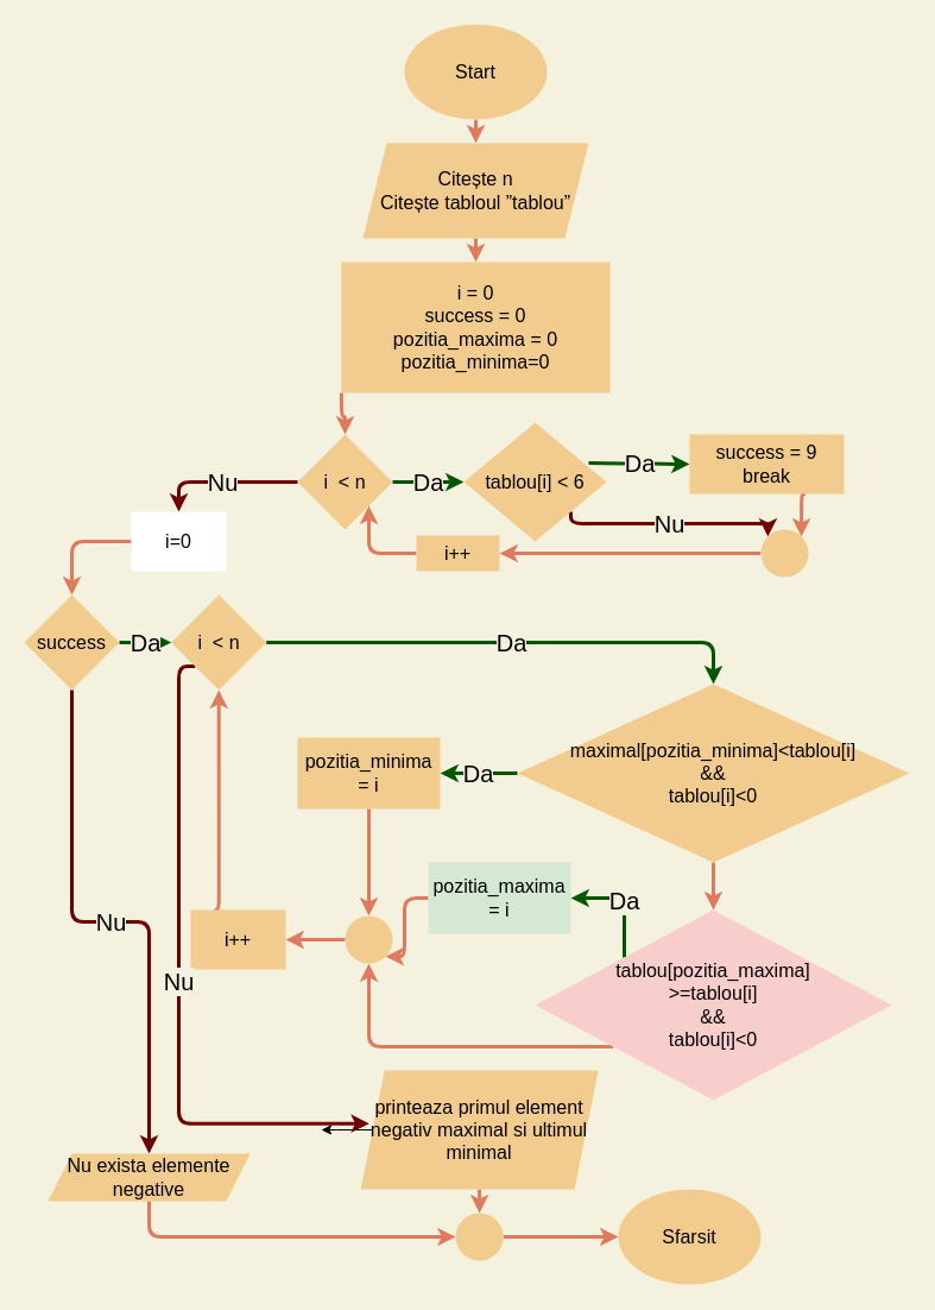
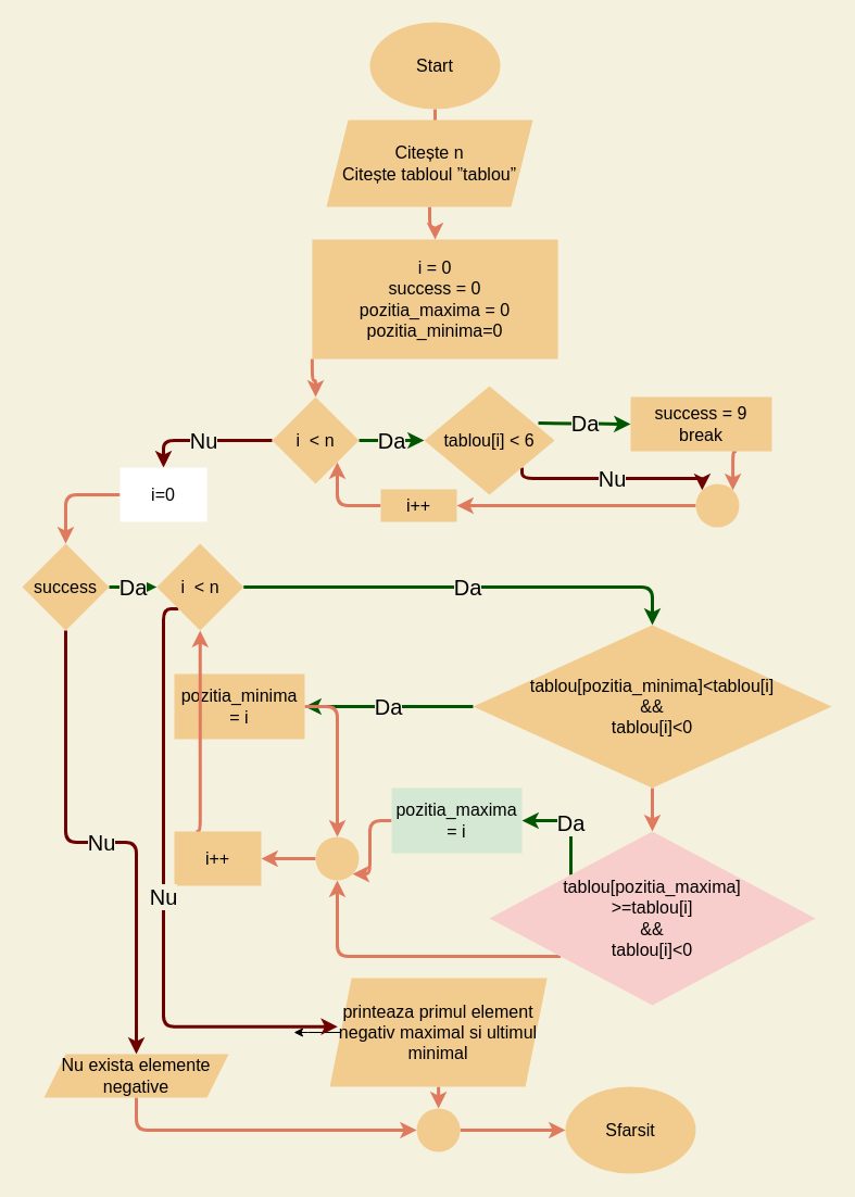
  <mxCell id="0" />
  <mxCell id="1" parent="0" />
  <mxCell id="2" value="" style="edgeStyle=orthogonalEdgeStyle;curved=0;orthogonalLoop=1;jettySize=auto;html=1;strokeWidth=3;fillColor=#F2CC8F;strokeColor=#E07A5F;labelBackgroundColor=#F4F1DE;fontColor=#000000;" parent="1" source="3" target="6" edge="1"><mxGeometry relative="1" as="geometry" /></mxCell>
  <mxCell id="3" value="&lt;font style=&quot;font-size: 16px;&quot;&gt;Start&lt;/font&gt;" style="ellipse;whiteSpace=wrap;html=1;strokeColor=none;fontSize=16;fillColor=#F2CC8F;fontColor=#000000;" parent="1" vertex="1"><mxGeometry x="340" y="20" width="120" height="80" as="geometry" /></mxCell>
  <mxCell id="4" style="edgeStyle=orthogonalEdgeStyle;orthogonalLoop=1;jettySize=auto;html=1;entryX=0.5;entryY=0;entryDx=0;entryDy=0;strokeColor=none;fontSize=16;labelBackgroundColor=#F4F1DE;fontColor=#000000;" parent="1" source="6" target="9" edge="1"><mxGeometry relative="1" as="geometry" /></mxCell>
  <mxCell id="5" style="edgeStyle=orthogonalEdgeStyle;curved=0;orthogonalLoop=1;jettySize=auto;html=1;entryX=0.5;entryY=0;entryDx=0;entryDy=0;strokeColor=#E07A5F;strokeWidth=3;fillColor=#F2CC8F;labelBackgroundColor=#F4F1DE;fontColor=#000000;" parent="1" source="6" target="9" edge="1"><mxGeometry relative="1" as="geometry" /></mxCell>
- <mxCell id="6" value="&lt;span style=&quot;font-size: 16px;&quot;&gt;Citește n&lt;br style=&quot;font-size: 16px;&quot;&gt;Citește tabloul ”tablou”&lt;br style=&quot;font-size: 16px;&quot;&gt;&lt;/span&gt;" style="shape=parallelogram;perimeter=parallelogramPerimeter;whiteSpace=wrap;html=1;fixedSize=1;strokeColor=none;fontSize=16;fillColor=#F2CC8F;fontColor=#000000;" parent="1" vertex="1"><mxGeometry x="305" y="120" width="190" height="80" as="geometry" /></mxCell>
+ <mxCell id="6" value="&lt;span style=&quot;font-size: 16px;&quot;&gt;Citește n&lt;br style=&quot;font-size: 16px;&quot;&gt;Citește tabloul ”tablou”&lt;br style=&quot;font-size: 16px;&quot;&gt;&lt;/span&gt;" style="shape=parallelogram;perimeter=parallelogramPerimeter;whiteSpace=wrap;html=1;fixedSize=1;strokeColor=none;fontSize=16;fillColor=#F2CC8F;fontColor=#000000;" parent="1" vertex="1"><mxGeometry x="300" y="110" width="190" height="80" as="geometry" /></mxCell>
  <mxCell id="7" style="edgeStyle=orthogonalEdgeStyle;orthogonalLoop=1;jettySize=auto;html=1;exitX=0.25;exitY=1;exitDx=0;exitDy=0;entryX=0.5;entryY=0;entryDx=0;entryDy=0;strokeColor=none;fontSize=16;labelBackgroundColor=#F4F1DE;fontColor=#000000;" parent="1" source="9" target="30" edge="1"><mxGeometry relative="1" as="geometry" /></mxCell>
  <mxCell id="8" style="edgeStyle=orthogonalEdgeStyle;curved=0;orthogonalLoop=1;jettySize=auto;html=1;exitX=0;exitY=1;exitDx=0;exitDy=0;strokeColor=#E07A5F;strokeWidth=3;fillColor=#F2CC8F;labelBackgroundColor=#F4F1DE;fontColor=#000000;" parent="1" source="9" target="30" edge="1"><mxGeometry relative="1" as="geometry" /></mxCell>
  <mxCell id="9" value="&lt;font style=&quot;font-size: 16px&quot;&gt;i = 0&lt;br style=&quot;font-size: 16px&quot;&gt;success = 0&lt;br&gt;pozitia_maxima = 0&lt;br&gt;pozitia_minima=0&lt;br&gt;&lt;/font&gt;" style="whiteSpace=wrap;html=1;strokeColor=none;fontSize=16;fillColor=#F2CC8F;fontColor=#000000;" parent="1" vertex="1"><mxGeometry x="286.88" y="220" width="226.25" height="110" as="geometry" /></mxCell>
  <mxCell id="10" value="Da" style="edgeStyle=orthogonalEdgeStyle;curved=0;orthogonalLoop=1;jettySize=auto;html=1;strokeColor=#005700;strokeWidth=3;fillColor=#008a00;fontSize=20;labelBackgroundColor=#F4F1DE;fontColor=#000000;" parent="1" source="12" target="17" edge="1"><mxGeometry relative="1" as="geometry" /></mxCell>
  <mxCell id="11" style="edgeStyle=orthogonalEdgeStyle;curved=0;orthogonalLoop=1;jettySize=auto;html=1;exitX=0.5;exitY=1;exitDx=0;exitDy=0;entryX=0.5;entryY=0;entryDx=0;entryDy=0;strokeColor=#E07A5F;strokeWidth=3;fillColor=#F2CC8F;fontSize=20;labelBackgroundColor=#F4F1DE;fontColor=#000000;" parent="1" source="12" target="15" edge="1"><mxGeometry relative="1" as="geometry" /></mxCell>
- <mxCell id="12" value="&lt;font style=&quot;font-size: 16px;&quot;&gt;maximal[pozitia_minima]&amp;lt;tablou[i]&lt;br style=&quot;font-size: 16px;&quot;&gt;&amp;amp;&amp;amp;&lt;br style=&quot;font-size: 16px;&quot;&gt;tablou[i]&amp;lt;0&lt;/font&gt;" style="rhombus;whiteSpace=wrap;html=1;strokeColor=none;fontSize=16;fillColor=#F2CC8F;fontColor=#000000;" parent="1" vertex="1"><mxGeometry x="435" y="575" width="330" height="150" as="geometry" /></mxCell>
+ <mxCell id="12" value="&lt;font style=&quot;font-size: 16px;&quot;&gt;tablou[pozitia_minima]&amp;lt;tablou[i]&lt;br style=&quot;font-size: 16px;&quot;&gt;&amp;amp;&amp;amp;&lt;br style=&quot;font-size: 16px;&quot;&gt;tablou[i]&amp;lt;0&lt;/font&gt;" style="rhombus;whiteSpace=wrap;html=1;strokeColor=none;fontSize=16;fillColor=#F2CC8F;fontColor=#000000;" parent="1" vertex="1"><mxGeometry x="435" y="575" width="330" height="150" as="geometry" /></mxCell>
  <mxCell id="13" value="Da" style="edgeStyle=orthogonalEdgeStyle;curved=0;orthogonalLoop=1;jettySize=auto;html=1;strokeColor=#005700;strokeWidth=3;fillColor=#008a00;fontSize=20;labelBackgroundColor=#F4F1DE;fontColor=#000000;exitX=0;exitY=0;exitDx=0;exitDy=0;entryX=1;entryY=0.5;entryDx=0;entryDy=0;" parent="1" source="15" target="19" edge="1"><mxGeometry relative="1" as="geometry"><Array as="points"><mxPoint x="525" y="755" /></Array></mxGeometry></mxCell>
  <mxCell id="14" style="edgeStyle=orthogonalEdgeStyle;curved=0;orthogonalLoop=1;jettySize=auto;html=1;strokeColor=#E07A5F;strokeWidth=3;fillColor=#F2CC8F;fontSize=20;entryX=0.5;entryY=1;entryDx=0;entryDy=0;labelBackgroundColor=#F4F1DE;fontColor=#000000;" parent="1" source="15" target="21" edge="1"><mxGeometry relative="1" as="geometry"><mxPoint x="310" y="940.46" as="targetPoint" /><Array as="points"><mxPoint x="310" y="880" /></Array></mxGeometry></mxCell>
  <mxCell id="15" value="&lt;font style=&quot;font-size: 16px;&quot;&gt;tablou[pozitia_maxima]&lt;br style=&quot;font-size: 16px;&quot;&gt;&amp;gt;=tablou[i]&lt;br style=&quot;font-size: 16px;&quot;&gt;&amp;amp;&amp;amp;&lt;br style=&quot;font-size: 16px;&quot;&gt;tablou[i]&amp;lt;0&lt;/font&gt;" style="rhombus;whiteSpace=wrap;html=1;strokeColor=none;fontSize=16;fillColor=#f8cecc;fontColor=#000000;" parent="1" vertex="1"><mxGeometry x="450" y="765" width="300" height="160" as="geometry" /></mxCell>
  <mxCell id="16" style="edgeStyle=orthogonalEdgeStyle;curved=0;orthogonalLoop=1;jettySize=auto;html=1;entryX=0.5;entryY=0;entryDx=0;entryDy=0;strokeColor=#E07A5F;strokeWidth=3;fillColor=#F2CC8F;fontSize=20;labelBackgroundColor=#F4F1DE;fontColor=#000000;" parent="1" source="17" target="21" edge="1"><mxGeometry relative="1" as="geometry" /></mxCell>
- <mxCell id="17" value="pozitia_minima = i" style="whiteSpace=wrap;html=1;strokeColor=none;fontSize=16;fillColor=#F2CC8F;fontColor=#000000;" parent="1" vertex="1"><mxGeometry x="250" y="620" width="120" height="60" as="geometry" /></mxCell>
+ <mxCell id="17" value="pozitia_minima = i" style="whiteSpace=wrap;html=1;strokeColor=none;fontSize=16;fillColor=#F2CC8F;fontColor=#000000;" parent="1" vertex="1"><mxGeometry x="160" y="620" width="120" height="60" as="geometry" /></mxCell>
  <mxCell id="18" style="edgeStyle=orthogonalEdgeStyle;curved=0;orthogonalLoop=1;jettySize=auto;html=1;entryX=1;entryY=1;entryDx=0;entryDy=0;strokeColor=#E07A5F;strokeWidth=3;fillColor=#F2CC8F;fontSize=20;labelBackgroundColor=#F4F1DE;fontColor=#000000;" parent="1" source="19" target="21" edge="1"><mxGeometry relative="1" as="geometry" /></mxCell>
  <mxCell id="19" value="pozitia_maxima = i" style="whiteSpace=wrap;html=1;strokeColor=none;fontSize=16;fillColor=#d5e8d4;fontColor=#000000;" parent="1" vertex="1"><mxGeometry x="360" y="725" width="120" height="60" as="geometry" /></mxCell>
  <mxCell id="20" style="edgeStyle=orthogonalEdgeStyle;curved=0;orthogonalLoop=1;jettySize=auto;html=1;entryX=1;entryY=0.5;entryDx=0;entryDy=0;strokeColor=#E07A5F;strokeWidth=3;fillColor=#F2CC8F;fontSize=20;labelBackgroundColor=#F4F1DE;fontColor=#000000;" parent="1" source="21" target="23" edge="1"><mxGeometry relative="1" as="geometry" /></mxCell>
  <mxCell id="21" value="" style="ellipse;whiteSpace=wrap;html=1;aspect=fixed;strokeColor=none;fontSize=16;fillColor=#F2CC8F;fontColor=#000000;" parent="1" vertex="1"><mxGeometry x="290" y="770" width="40" height="40" as="geometry" /></mxCell>
  <mxCell id="22" style="edgeStyle=orthogonalEdgeStyle;curved=0;orthogonalLoop=1;jettySize=auto;html=1;strokeColor=#E07A5F;strokeWidth=3;fillColor=#F2CC8F;fontSize=20;labelBackgroundColor=#F4F1DE;entryX=0.5;entryY=1;entryDx=0;entryDy=0;fontColor=#000000;exitX=0.25;exitY=0;exitDx=0;exitDy=0;" parent="1" source="23" target="47" edge="1"><mxGeometry relative="1" as="geometry"><Array as="points"><mxPoint x="180" y="765" /><mxPoint x="184" y="765" /></Array><mxPoint x="184" y="620" as="targetPoint" /><mxPoint x="210" y="700" as="sourcePoint" /></mxGeometry></mxCell>
  <mxCell id="23" value="&lt;font style=&quot;font-size: 16px;&quot;&gt;i++&lt;/font&gt;" style="whiteSpace=wrap;html=1;strokeColor=none;fontSize=16;fillColor=#F2CC8F;fontColor=#000000;" parent="1" vertex="1"><mxGeometry x="160" y="765" width="80" height="50" as="geometry" /></mxCell>
  <mxCell id="24" style="edgeStyle=orthogonalEdgeStyle;curved=0;orthogonalLoop=1;jettySize=auto;html=1;entryX=0.5;entryY=0;entryDx=0;entryDy=0;strokeColor=#E07A5F;strokeWidth=3;fillColor=#F2CC8F;fontSize=20;labelBackgroundColor=#F4F1DE;fontColor=#000000;" parent="1" source="26" target="51" edge="1"><mxGeometry relative="1" as="geometry" /></mxCell>
  <mxCell id="25" style="edgeStyle=orthogonalEdgeStyle;rounded=0;orthogonalLoop=1;jettySize=auto;html=1;" edge="1" parent="1" source="26"><mxGeometry relative="1" as="geometry"><mxPoint x="270" y="950" as="targetPoint" /></mxGeometry></mxCell>
  <mxCell id="26" value="&lt;font style=&quot;font-size: 16px;&quot;&gt;printeaza primul element negativ maximal si ultimul minimal&lt;/font&gt;" style="shape=parallelogram;perimeter=parallelogramPerimeter;whiteSpace=wrap;html=1;fixedSize=1;strokeColor=none;fontSize=16;fillColor=#F2CC8F;fontColor=#000000;" parent="1" vertex="1"><mxGeometry x="303.13" y="900" width="200" height="100" as="geometry" /></mxCell>
  <mxCell id="27" value="&lt;font style=&quot;font-size: 16px;&quot;&gt;Sfarsit&lt;/font&gt;" style="ellipse;whiteSpace=wrap;html=1;strokeColor=none;fontSize=16;fillColor=#F2CC8F;fontColor=#000000;" parent="1" vertex="1"><mxGeometry x="520" y="1000" width="120" height="80" as="geometry" /></mxCell>
  <mxCell id="28" value="Da" style="edgeStyle=orthogonalEdgeStyle;curved=0;orthogonalLoop=1;jettySize=auto;html=1;entryX=0;entryY=0.5;entryDx=0;entryDy=0;strokeColor=#005700;strokeWidth=3;fillColor=#008a00;fontSize=20;labelBackgroundColor=#F4F1DE;fontColor=#000000;" parent="1" source="30" target="37" edge="1"><mxGeometry relative="1" as="geometry" /></mxCell>
  <mxCell id="29" value="Nu" style="edgeStyle=orthogonalEdgeStyle;curved=0;orthogonalLoop=1;jettySize=auto;html=1;entryX=0.5;entryY=0;entryDx=0;entryDy=0;strokeColor=#6F0000;strokeWidth=3;fillColor=#a20025;fontSize=20;labelBackgroundColor=#F4F1DE;fontColor=#000000;" parent="1" source="30" target="41" edge="1"><mxGeometry relative="1" as="geometry" /></mxCell>
  <mxCell id="30" value="&lt;font style=&quot;font-size: 16px;&quot;&gt;i&amp;nbsp; &amp;lt; n&lt;/font&gt;" style="rhombus;whiteSpace=wrap;html=1;strokeColor=none;fontSize=16;fillColor=#F2CC8F;fontColor=#000000;" parent="1" vertex="1"><mxGeometry x="250" y="365" width="80" height="80" as="geometry" /></mxCell>
  <mxCell id="31" style="edgeStyle=orthogonalEdgeStyle;curved=0;orthogonalLoop=1;jettySize=auto;html=1;entryX=1;entryY=1;entryDx=0;entryDy=0;strokeColor=#E07A5F;strokeWidth=3;fillColor=#F2CC8F;fontSize=20;labelBackgroundColor=#F4F1DE;fontColor=#000000;" parent="1" source="32" target="30" edge="1"><mxGeometry relative="1" as="geometry" /></mxCell>
  <mxCell id="32" value="&lt;font style=&quot;font-size: 16px;&quot;&gt;i++&lt;/font&gt;" style="whiteSpace=wrap;html=1;strokeColor=none;fontSize=16;fillColor=#F2CC8F;fontColor=#000000;" parent="1" vertex="1"><mxGeometry x="350" y="450" width="70" height="30" as="geometry" /></mxCell>
  <mxCell id="33" style="edgeStyle=orthogonalEdgeStyle;curved=0;orthogonalLoop=1;jettySize=auto;html=1;exitX=0.75;exitY=1;exitDx=0;exitDy=0;entryX=1;entryY=0;entryDx=0;entryDy=0;strokeColor=#E07A5F;strokeWidth=3;fillColor=#F2CC8F;fontSize=20;labelBackgroundColor=#F4F1DE;fontColor=#000000;" parent="1" source="34" target="39" edge="1"><mxGeometry relative="1" as="geometry" /></mxCell>
  <mxCell id="34" value="&lt;font style=&quot;font-size: 16px&quot;&gt;success = 9&lt;br style=&quot;font-size: 16px&quot;&gt;break&lt;/font&gt;" style="whiteSpace=wrap;html=1;strokeColor=none;fontSize=16;fillColor=#F2CC8F;fontColor=#000000;" parent="1" vertex="1"><mxGeometry x="580" y="365" width="130" height="50" as="geometry" /></mxCell>
  <mxCell id="35" value="Da" style="edgeStyle=orthogonalEdgeStyle;curved=0;orthogonalLoop=1;jettySize=auto;html=1;entryX=0;entryY=0.5;entryDx=0;entryDy=0;strokeColor=#005700;strokeWidth=3;fillColor=#008a00;fontSize=20;labelBackgroundColor=#F4F1DE;fontColor=#000000;" parent="1" target="34" edge="1"><mxGeometry relative="1" as="geometry"><mxPoint x="495" y="389" as="sourcePoint" /><mxPoint x="530" y="389" as="targetPoint" /></mxGeometry></mxCell>
  <mxCell id="36" value="Nu" style="edgeStyle=orthogonalEdgeStyle;curved=0;orthogonalLoop=1;jettySize=auto;html=1;exitX=1;exitY=1;exitDx=0;exitDy=0;entryX=0;entryY=0;entryDx=0;entryDy=0;strokeColor=#6F0000;strokeWidth=3;fillColor=#a20025;fontSize=20;labelBackgroundColor=#F4F1DE;fontColor=#000000;" parent="1" source="37" target="39" edge="1"><mxGeometry relative="1" as="geometry"><Array as="points"><mxPoint x="480" y="440" /><mxPoint x="646" y="440" /></Array></mxGeometry></mxCell>
  <mxCell id="37" value="&lt;font style=&quot;font-size: 16px;&quot;&gt;tablou[i] &amp;lt; 6&lt;/font&gt;" style="rhombus;whiteSpace=wrap;html=1;strokeColor=none;fontSize=16;fillColor=#F2CC8F;fontColor=#000000;" parent="1" vertex="1"><mxGeometry x="390" y="355" width="120" height="100" as="geometry" /></mxCell>
  <mxCell id="38" style="edgeStyle=orthogonalEdgeStyle;curved=0;orthogonalLoop=1;jettySize=auto;html=1;entryX=1;entryY=0.5;entryDx=0;entryDy=0;strokeColor=#E07A5F;strokeWidth=3;fillColor=#F2CC8F;fontSize=20;labelBackgroundColor=#F4F1DE;fontColor=#000000;" parent="1" source="39" target="32" edge="1"><mxGeometry relative="1" as="geometry" /></mxCell>
  <mxCell id="39" value="" style="ellipse;whiteSpace=wrap;html=1;aspect=fixed;strokeColor=none;fontSize=16;fillColor=#F2CC8F;fontColor=#000000;" parent="1" vertex="1"><mxGeometry x="640" y="445" width="40" height="40" as="geometry" /></mxCell>
  <mxCell id="40" style="edgeStyle=orthogonalEdgeStyle;curved=0;orthogonalLoop=1;jettySize=auto;html=1;entryX=0.5;entryY=0;entryDx=0;entryDy=0;strokeColor=#E07A5F;strokeWidth=3;fillColor=#F2CC8F;fontSize=20;labelBackgroundColor=#F4F1DE;fontColor=#000000;" parent="1" source="41" target="44" edge="1"><mxGeometry relative="1" as="geometry"><mxPoint x="360" y="490" as="targetPoint" /></mxGeometry></mxCell>
  <mxCell id="41" value="&lt;font style=&quot;font-size: 16px;&quot;&gt;i=0&lt;/font&gt;" style="whiteSpace=wrap;html=1;strokeColor=none;fontSize=16;fillColor=#ffffff;fontColor=#000000;" parent="1" vertex="1"><mxGeometry x="110" y="430" width="80" height="50" as="geometry" /></mxCell>
  <mxCell id="42" value="Da" style="edgeStyle=orthogonalEdgeStyle;curved=0;orthogonalLoop=1;jettySize=auto;html=1;entryX=0;entryY=0.5;entryDx=0;entryDy=0;strokeColor=#005700;strokeWidth=3;fillColor=#008a00;fontSize=20;labelBackgroundColor=#F4F1DE;fontColor=#000000;" parent="1" source="44" target="47" edge="1"><mxGeometry relative="1" as="geometry" /></mxCell>
  <mxCell id="43" value="Nu" style="edgeStyle=orthogonalEdgeStyle;curved=0;orthogonalLoop=1;jettySize=auto;html=1;strokeColor=#6F0000;strokeWidth=3;fillColor=#a20025;fontSize=20;labelBackgroundColor=#F4F1DE;fontColor=#000000;" parent="1" source="44" target="49" edge="1"><mxGeometry relative="1" as="geometry" /></mxCell>
  <mxCell id="44" value="&lt;font style=&quot;font-size: 16px&quot;&gt;success&lt;/font&gt;" style="rhombus;whiteSpace=wrap;html=1;strokeColor=none;fontSize=16;fillColor=#F2CC8F;fontColor=#000000;" parent="1" vertex="1"><mxGeometry x="20" y="500" width="80" height="80" as="geometry" /></mxCell>
  <mxCell id="45" value="Da" style="edgeStyle=orthogonalEdgeStyle;curved=0;orthogonalLoop=1;jettySize=auto;html=1;entryX=0.5;entryY=0;entryDx=0;entryDy=0;strokeColor=#005700;strokeWidth=3;fillColor=#008a00;fontSize=20;labelBackgroundColor=#F4F1DE;fontColor=#000000;" parent="1" source="47" target="12" edge="1"><mxGeometry relative="1" as="geometry" /></mxCell>
  <mxCell id="46" value="Nu" style="edgeStyle=orthogonalEdgeStyle;curved=0;orthogonalLoop=1;jettySize=auto;html=1;exitX=0;exitY=1;exitDx=0;exitDy=0;strokeColor=#6F0000;strokeWidth=3;fillColor=#a20025;fontSize=20;entryX=0.036;entryY=0.447;entryDx=0;entryDy=0;entryPerimeter=0;labelBackgroundColor=#F4F1DE;fontColor=#000000;" parent="1" source="47" target="26" edge="1"><mxGeometry relative="1" as="geometry"><mxPoint x="150" y="1070" as="targetPoint" /><Array as="points"><mxPoint x="150" y="560" /><mxPoint x="150" y="945" /></Array></mxGeometry></mxCell>
  <mxCell id="47" value="&lt;font style=&quot;font-size: 16px;&quot;&gt;i&amp;nbsp; &amp;lt; n&lt;/font&gt;" style="rhombus;whiteSpace=wrap;html=1;strokeColor=none;fontSize=16;fillColor=#F2CC8F;fontColor=#000000;" parent="1" vertex="1"><mxGeometry x="143.75" y="500" width="80" height="80" as="geometry" /></mxCell>
  <mxCell id="48" style="edgeStyle=orthogonalEdgeStyle;curved=0;orthogonalLoop=1;jettySize=auto;html=1;strokeColor=#E07A5F;strokeWidth=3;fillColor=#F2CC8F;fontSize=20;entryX=0;entryY=0.5;entryDx=0;entryDy=0;labelBackgroundColor=#F4F1DE;fontColor=#000000;exitX=0.5;exitY=1;exitDx=0;exitDy=0;" parent="1" source="49" target="51" edge="1"><mxGeometry relative="1" as="geometry"><mxPoint x="80" y="940" as="targetPoint" /><Array as="points"><mxPoint x="125" y="1040" /></Array></mxGeometry></mxCell>
  <mxCell id="49" value="Nu exista elemente negative" style="shape=parallelogram;perimeter=parallelogramPerimeter;whiteSpace=wrap;html=1;fixedSize=1;strokeColor=none;fontSize=16;fillColor=#F2CC8F;fontColor=#000000;" parent="1" vertex="1"><mxGeometry x="40" y="970" width="170" height="40" as="geometry" /></mxCell>
  <mxCell id="50" style="edgeStyle=orthogonalEdgeStyle;curved=0;orthogonalLoop=1;jettySize=auto;html=1;strokeColor=#E07A5F;strokeWidth=3;fillColor=#F2CC8F;fontSize=20;labelBackgroundColor=#F4F1DE;fontColor=#000000;" parent="1" source="51" target="27" edge="1"><mxGeometry relative="1" as="geometry" /></mxCell>
  <mxCell id="51" value="" style="ellipse;whiteSpace=wrap;html=1;aspect=fixed;strokeColor=none;fontSize=16;fillColor=#F2CC8F;fontColor=#000000;" parent="1" vertex="1"><mxGeometry x="383.13" y="1020" width="40" height="40" as="geometry" /></mxCell>
